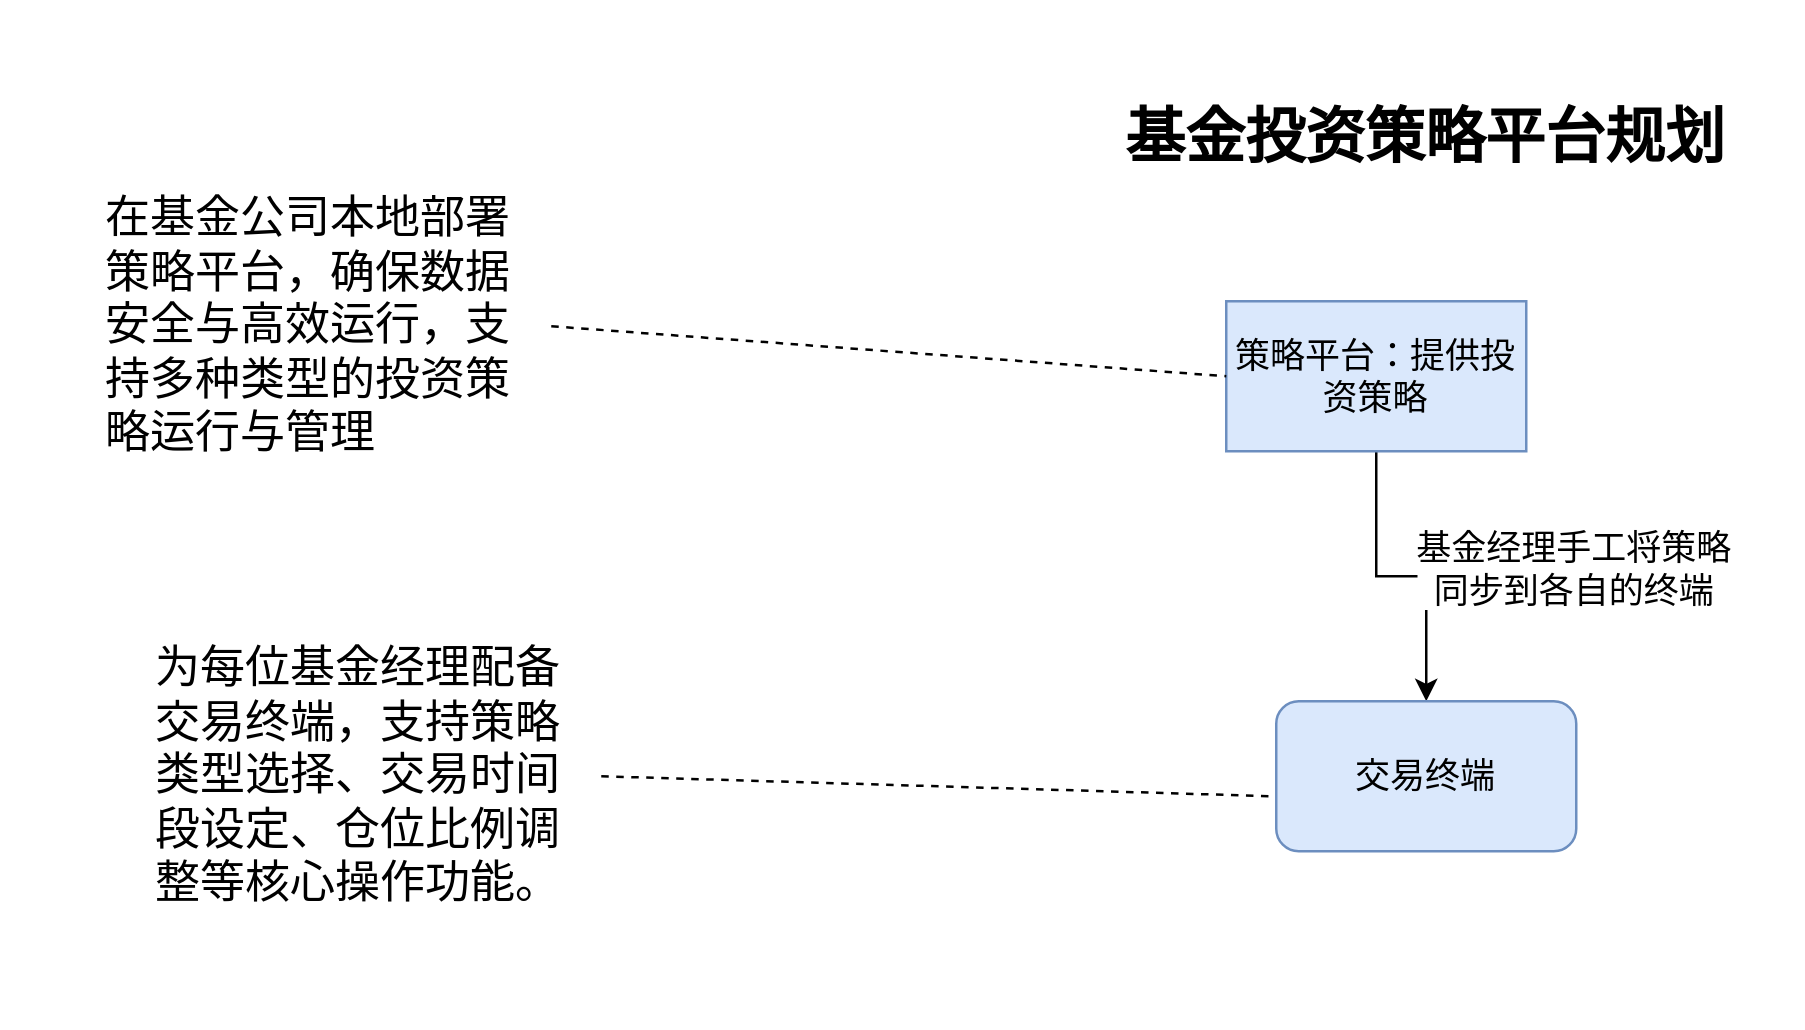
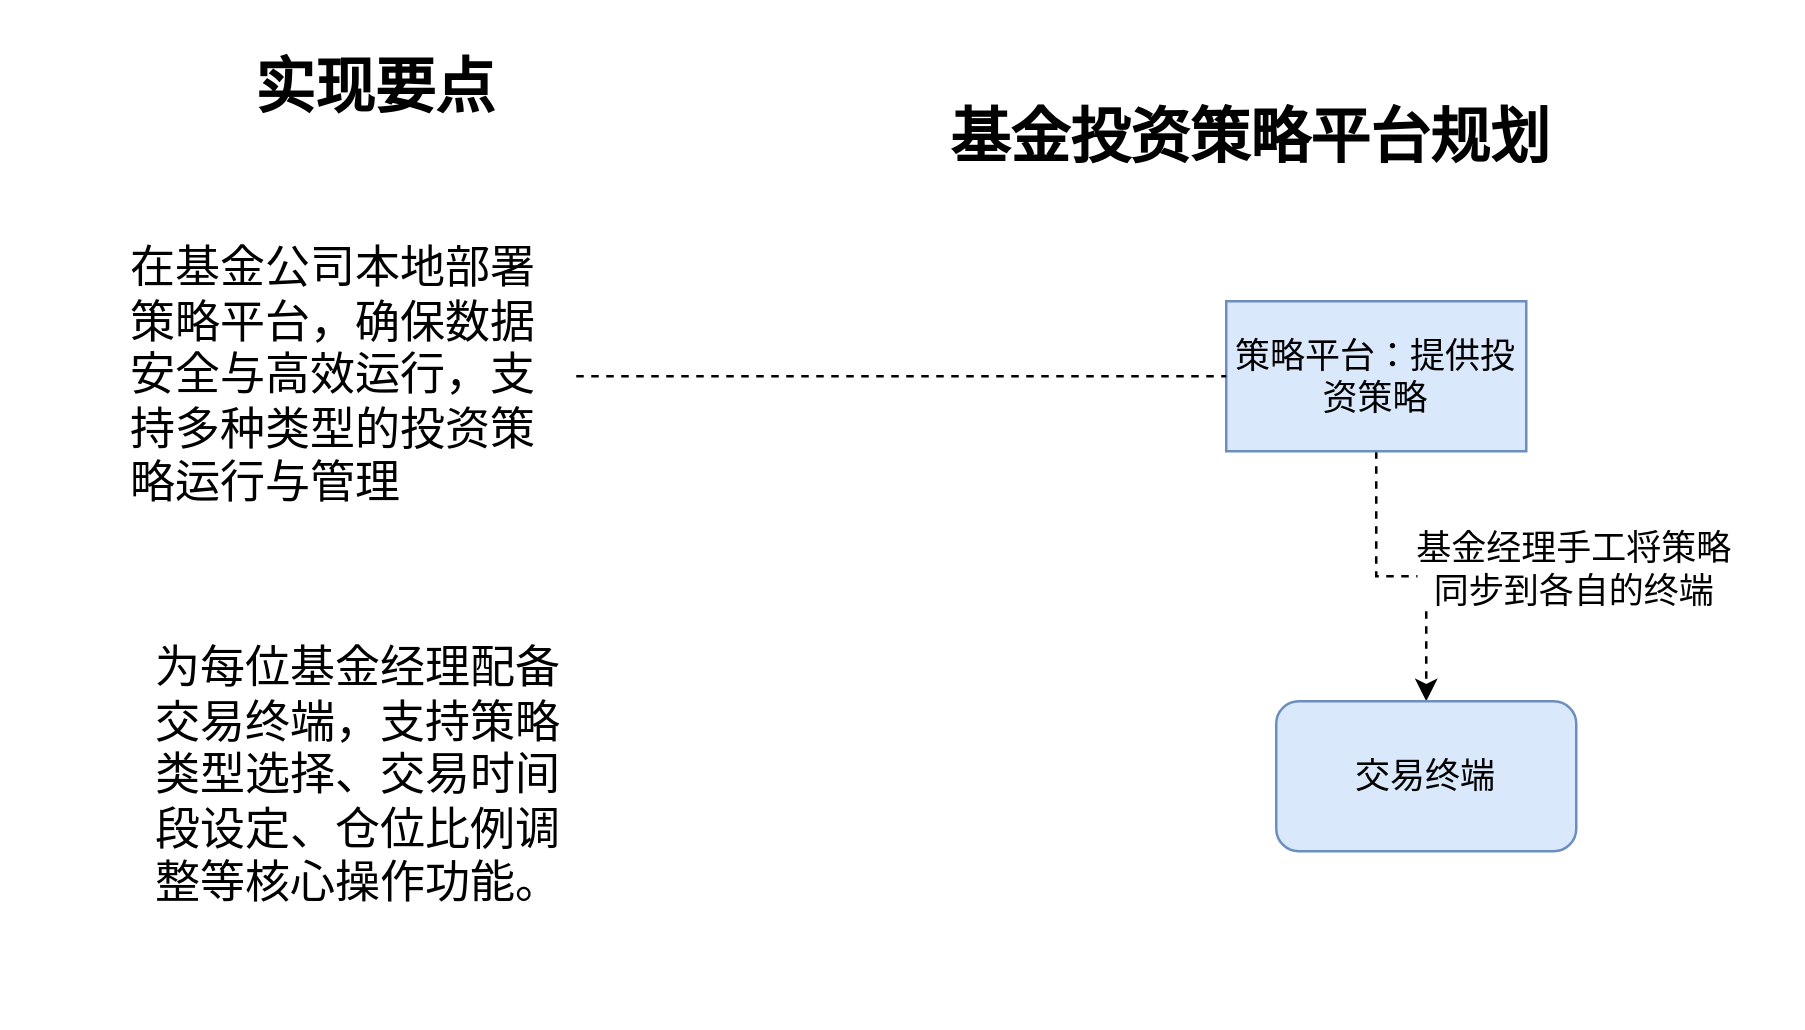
  <mxCell id="0" />
  <mxCell id="1" parent="0" />
- <mxCell id="2" value="基金投资策略平台规划" style="text;html=1;align=center;verticalAlign=middle;whiteSpace=wrap;rounded=0;fontSize=24;fontStyle=1" vertex="1" parent="1"><mxGeometry x="440" y="40" width="260" height="30" as="geometry" /></mxCell>
- <mxCell id="3" value="" style="edgeStyle=orthogonalEdgeStyle;rounded=0;orthogonalLoop=1;jettySize=auto;html=1;" edge="1" parent="1" source="5" target="9"><mxGeometry relative="1" as="geometry" /></mxCell>
+ <mxCell id="2" value="基金投资策略平台规划" style="text;html=1;align=center;verticalAlign=middle;whiteSpace=wrap;rounded=0;fontSize=24;fontStyle=1" vertex="1" parent="1"><mxGeometry x="370" y="40" width="260" height="30" as="geometry" /></mxCell>
+ <mxCell id="3" value="" style="edgeStyle=orthogonalEdgeStyle;rounded=0;orthogonalLoop=1;jettySize=auto;html=1;dashed=1;" edge="1" parent="1" source="5" target="9"><mxGeometry relative="1" as="geometry" /></mxCell>
  <mxCell id="4" value="&lt;font style=&quot;font-size: 14px;&quot;&gt;基金经理手工将策略&lt;br&gt;同步到各自的终端&lt;/font&gt;" style="edgeLabel;html=1;align=center;verticalAlign=middle;resizable=0;points=[];" vertex="1" connectable="0" parent="3"><mxGeometry x="0.037" y="4" relative="1" as="geometry"><mxPoint x="66" as="offset" /></mxGeometry></mxCell>
  <mxCell id="5" value="策略平台：提供投资策略" style="whiteSpace=wrap;html=1;fontSize=14;glass=0;strokeWidth=1;shadow=0;fillColor=#dae8fc;strokeColor=#6c8ebf;rounded=0;" vertex="1" parent="1"><mxGeometry x="490" y="120" width="120" height="60" as="geometry" /></mxCell>
- <mxCell id="6" value="&lt;h1 style=&quot;margin-top: 0px;&quot;&gt;&lt;span style=&quot;font-weight: 400;&quot;&gt;在基金公司本地部署策略平台，确保数据安全与高效运行，支持多种类型的投资策略运行与管理&lt;/span&gt;&lt;/h1&gt;" style="text;html=1;whiteSpace=wrap;overflow=hidden;rounded=0;fontSize=9;" vertex="1" parent="1"><mxGeometry x="40" y="70" width="180" height="120" as="geometry" /></mxCell>
+ <mxCell id="6" value="&lt;h1 style=&quot;margin-top: 0px;&quot;&gt;&lt;span style=&quot;font-weight: 400;&quot;&gt;在基金公司本地部署策略平台，确保数据安全与高效运行，支持多种类型的投资策略运行与管理&lt;/span&gt;&lt;/h1&gt;" style="text;html=1;whiteSpace=wrap;overflow=hidden;rounded=0;fontSize=9;" vertex="1" parent="1"><mxGeometry x="50" y="90" width="180" height="120" as="geometry" /></mxCell>
  <mxCell id="7" value="" style="endArrow=none;dashed=1;html=1;rounded=0;exitX=1;exitY=0.5;exitDx=0;exitDy=0;entryX=0;entryY=0.5;entryDx=0;entryDy=0;" edge="1" parent="1" source="6" target="5"><mxGeometry width="50" height="50" relative="1" as="geometry"><mxPoint x="230" y="140.83" as="sourcePoint" /><mxPoint x="490" y="139.17" as="targetPoint" /></mxGeometry></mxCell>
+ <mxCell id="8" value="实现要点" style="text;html=1;align=center;verticalAlign=middle;whiteSpace=wrap;rounded=0;fontSize=24;fontStyle=1" vertex="1" parent="1"><mxGeometry x="20" y="20" width="260" height="30" as="geometry" /></mxCell>
  <mxCell id="9" value="交易终端" style="rounded=1;whiteSpace=wrap;html=1;fontSize=14;glass=0;strokeWidth=1;shadow=0;fillColor=#dae8fc;strokeColor=#6c8ebf;" vertex="1" parent="1"><mxGeometry x="510" y="280" width="120" height="60" as="geometry" /></mxCell>
  <mxCell id="10" value="&lt;h1 style=&quot;margin-top: 0px;&quot;&gt;&lt;br&gt;&lt;/h1&gt;" style="text;html=1;whiteSpace=wrap;overflow=hidden;rounded=0;" vertex="1" parent="1"><mxGeometry x="70" y="270" width="180" height="120" as="geometry" /></mxCell>
  <mxCell id="11" value="&lt;h1 style=&quot;margin-top: 0px;&quot;&gt;&lt;span style=&quot;font-weight: 400;&quot;&gt;为每位基金经理配备交易终端，支持策略类型选择、交易时间段设定、仓位比例调整等核心操作功能。&lt;/span&gt;&lt;/h1&gt;&lt;div&gt;&lt;br&gt;&lt;/div&gt;" style="text;html=1;whiteSpace=wrap;overflow=hidden;rounded=0;fontSize=9;" vertex="1" parent="1"><mxGeometry x="60" y="250" width="180" height="120" as="geometry" /></mxCell>
- <mxCell id="12" value="" style="endArrow=none;dashed=1;html=1;rounded=0;exitX=1;exitY=0.5;exitDx=0;exitDy=0;entryX=-0.022;entryY=0.633;entryDx=0;entryDy=0;entryPerimeter=0;" edge="1" parent="1" source="11" target="9"><mxGeometry width="50" height="50" relative="1" as="geometry"><mxPoint x="450" y="340" as="sourcePoint" /><mxPoint x="500" y="290" as="targetPoint" /></mxGeometry></mxCell>
